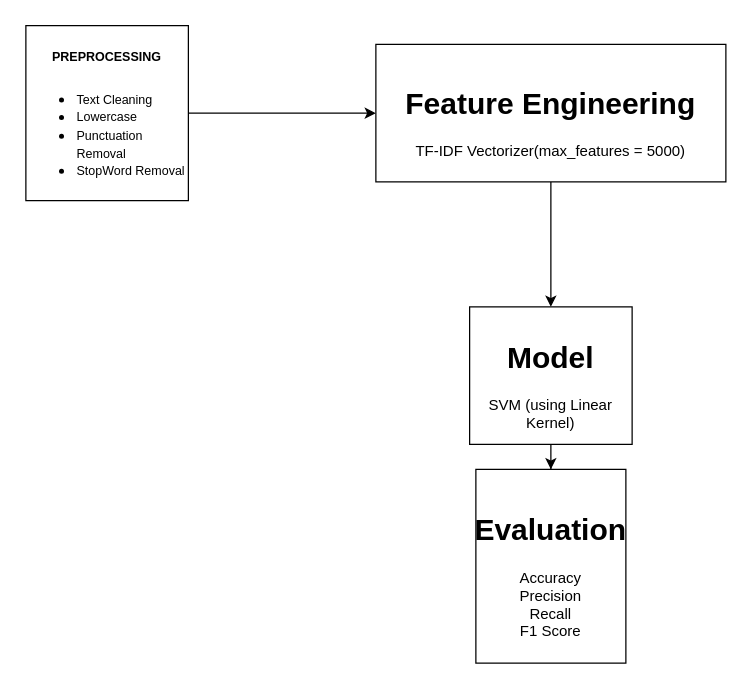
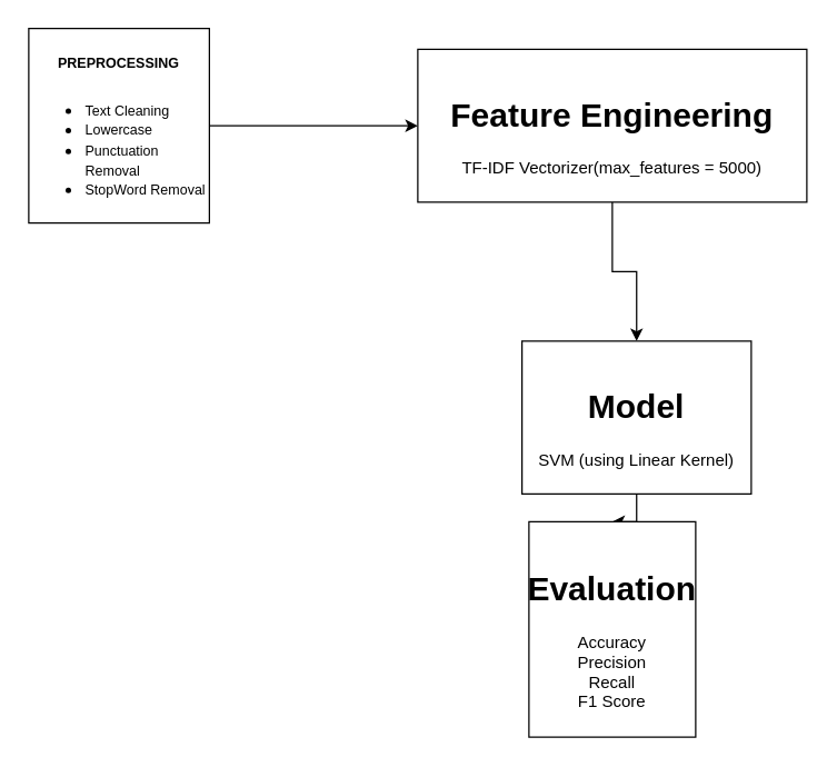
  <mxCell id="0" />
  <mxCell id="1" parent="0" />
  <mxCell id="2" style="edgeStyle=orthogonalEdgeStyle;rounded=0;orthogonalLoop=1;jettySize=auto;html=1;entryX=0;entryY=0.5;entryDx=0;entryDy=0;" edge="1" parent="1" source="3" target="5"><mxGeometry relative="1" as="geometry" /></mxCell>
  <mxCell id="3" value="&lt;h1&gt;&lt;font size=&quot;1&quot;&gt;PREPROCESSING&lt;/font&gt;&lt;/h1&gt;&lt;div&gt;&lt;ul&gt;&lt;li style=&quot;text-align: left;&quot;&gt;&lt;font size=&quot;1&quot;&gt;Text Cleaning&lt;/font&gt;&lt;/li&gt;&lt;li style=&quot;text-align: left;&quot;&gt;&lt;font size=&quot;1&quot;&gt;Lowercase&lt;/font&gt;&lt;/li&gt;&lt;li style=&quot;text-align: left;&quot;&gt;&lt;font size=&quot;1&quot;&gt;Punctuation Removal&lt;/font&gt;&lt;/li&gt;&lt;li style=&quot;text-align: left;&quot;&gt;&lt;font size=&quot;1&quot;&gt;StopWord Removal&lt;/font&gt;&lt;/li&gt;&lt;/ul&gt;&lt;/div&gt;&lt;div&gt;&lt;font size=&quot;1&quot;&gt;&lt;br&gt;&lt;/font&gt;&lt;/div&gt;" style="rounded=0;whiteSpace=wrap;html=1;" vertex="1" parent="1"><mxGeometry x="20" y="20" width="130" height="140" as="geometry" /></mxCell>
  <mxCell id="4" style="edgeStyle=orthogonalEdgeStyle;rounded=0;orthogonalLoop=1;jettySize=auto;html=1;" edge="1" parent="1" source="5" target="7"><mxGeometry relative="1" as="geometry" /></mxCell>
  <mxCell id="5" value="&lt;h1&gt;Feature Engineering&lt;/h1&gt;&lt;div&gt;TF-IDF Vectorizer(max_features = 5000)&lt;/div&gt;" style="rounded=0;whiteSpace=wrap;html=1;" vertex="1" parent="1"><mxGeometry x="300" y="35" width="280" height="110" as="geometry" /></mxCell>
  <mxCell id="6" style="edgeStyle=orthogonalEdgeStyle;rounded=0;orthogonalLoop=1;jettySize=auto;html=1;" edge="1" parent="1" source="7" target="8"><mxGeometry relative="1" as="geometry" /></mxCell>
- <mxCell id="7" value="&lt;h1&gt;Model&lt;/h1&gt;&lt;div&gt;SVM (using Linear Kernel)&lt;/div&gt;" style="rounded=0;whiteSpace=wrap;html=1;" vertex="1" parent="1"><mxGeometry x="375" y="245" width="130" height="110" as="geometry" /></mxCell>
+ <mxCell id="7" value="&lt;h1&gt;Model&lt;/h1&gt;&lt;div&gt;SVM (using Linear Kernel)&lt;/div&gt;" style="rounded=0;whiteSpace=wrap;html=1;" vertex="1" parent="1"><mxGeometry x="375" y="245" width="165" height="110" as="geometry" /></mxCell>
  <mxCell id="8" value="&lt;h1&gt;Evaluation&lt;/h1&gt;&lt;div&gt;Accuracy&lt;/div&gt;&lt;div&gt;Precision&lt;/div&gt;&lt;div&gt;Recall&lt;/div&gt;&lt;div&gt;F1 Score&lt;/div&gt;" style="rounded=0;whiteSpace=wrap;html=1;" vertex="1" parent="1"><mxGeometry x="380" y="375" width="120" height="155" as="geometry" /></mxCell>
